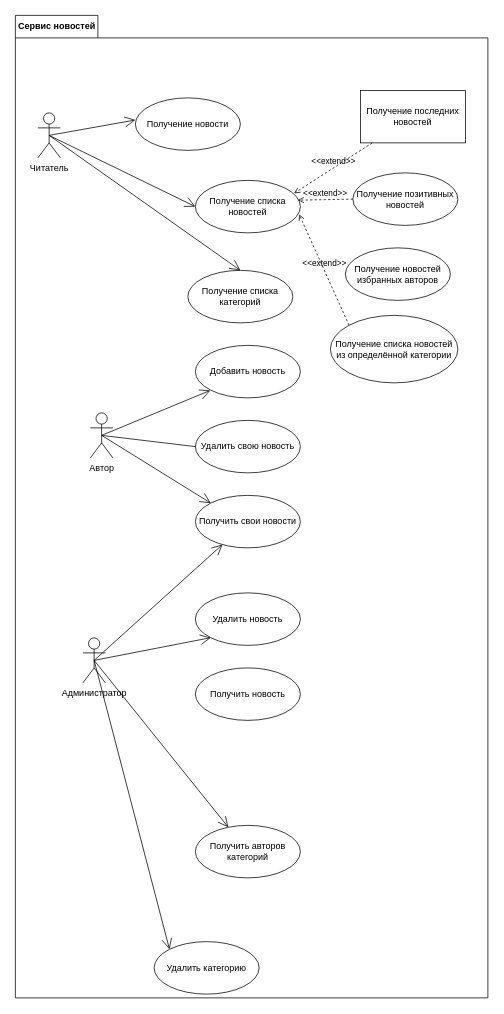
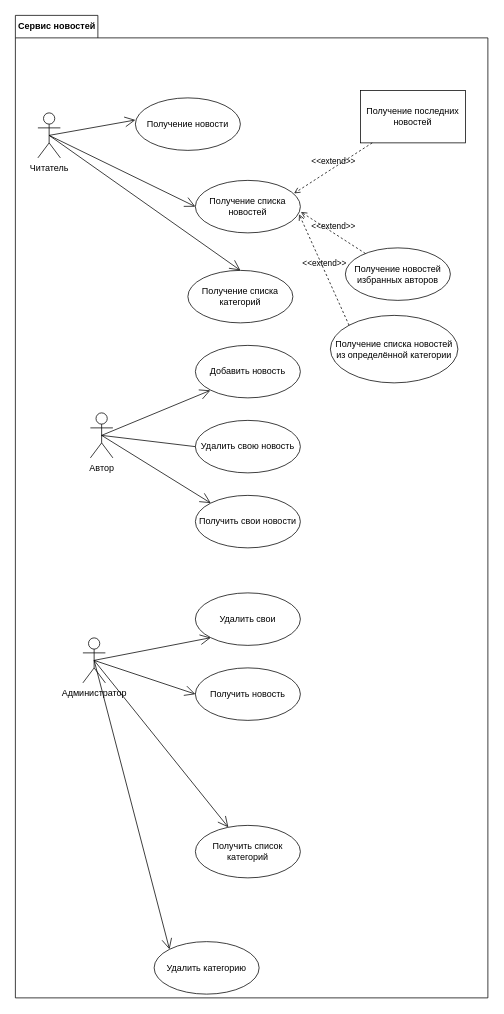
  <mxCell id="0" />
  <mxCell id="1" parent="0" />
  <mxCell id="2" value="Сервис новостей" style="shape=folder;fontStyle=1;tabWidth=110;tabHeight=30;tabPosition=left;html=1;boundedLbl=1;labelInHeader=1;container=1;collapsible=0;recursiveResize=0;fillColor=#FFFFFF;" vertex="1" parent="1"><mxGeometry x="20" y="20" width="630" height="1310" as="geometry" /></mxCell>
  <mxCell id="3" value="Получение списка новостей" style="ellipse;whiteSpace=wrap;html=1;fillColor=#FFFFFF;" vertex="1" parent="2"><mxGeometry x="240" y="220" width="140" height="70" as="geometry" /></mxCell>
- <mxCell id="4" value="Получение позитивных новостей" style="ellipse;whiteSpace=wrap;html=1;fillColor=#FFFFFF;" vertex="1" parent="2"><mxGeometry x="450" y="210" width="140" height="70" as="geometry" /></mxCell>
- <mxCell id="5" value="&amp;lt;&amp;lt;extend&amp;gt;&amp;gt;" style="html=1;verticalAlign=bottom;labelBackgroundColor=none;endArrow=open;endFill=0;dashed=1;exitX=0;exitY=0.5;exitDx=0;exitDy=0;entryX=0.975;entryY=0.377;entryDx=0;entryDy=0;entryPerimeter=0;" edge="1" parent="2" source="4" target="3"><mxGeometry width="160" relative="1" as="geometry"><mxPoint x="230" y="200" as="sourcePoint" /><mxPoint x="381" y="244" as="targetPoint" /></mxGeometry></mxCell>
  <mxCell id="6" value="Получение новостей избранных авторов" style="ellipse;whiteSpace=wrap;html=1;fillColor=#FFFFFF;" vertex="1" parent="2"><mxGeometry x="440" y="310" width="140" height="70" as="geometry" /></mxCell>
  <mxCell id="7" value="Получение последних новостей" style="whiteSpace=wrap;html=1;fillColor=#FFFFFF;rounded=0;" vertex="1" parent="2"><mxGeometry x="460" y="100" width="140" height="70" as="geometry" /></mxCell>
+ <mxCell id="8" value="&amp;lt;&amp;lt;extend&amp;gt;&amp;gt;" style="html=1;verticalAlign=bottom;labelBackgroundColor=none;endArrow=open;endFill=0;dashed=1;entryX=1.005;entryY=0.602;entryDx=0;entryDy=0;entryPerimeter=0;" edge="1" parent="2" source="6" target="3"><mxGeometry width="160" relative="1" as="geometry"><mxPoint x="250" y="210" as="sourcePoint" /><mxPoint x="410" y="220" as="targetPoint" /></mxGeometry></mxCell>
  <mxCell id="9" value="Получение списка категорий" style="ellipse;whiteSpace=wrap;html=1;fillColor=#FFFFFF;" vertex="1" parent="2"><mxGeometry x="230" y="340" width="140" height="70" as="geometry" /></mxCell>
  <mxCell id="10" value="Читатель" style="shape=umlActor;verticalLabelPosition=bottom;verticalAlign=top;html=1;outlineConnect=0;fillColor=#FFFFFF;" vertex="1" parent="2"><mxGeometry x="30" y="130" width="30" height="60" as="geometry" /></mxCell>
  <mxCell id="11" value="" style="endArrow=open;endFill=1;endSize=12;html=1;entryX=0.5;entryY=0;entryDx=0;entryDy=0;exitX=0.5;exitY=0.5;exitDx=0;exitDy=0;exitPerimeter=0;" edge="1" parent="2" source="10" target="9"><mxGeometry width="160" relative="1" as="geometry"><mxPoint x="170" y="290" as="sourcePoint" /><mxPoint x="330" y="290" as="targetPoint" /></mxGeometry></mxCell>
  <mxCell id="12" value="" style="endArrow=open;endFill=1;endSize=12;html=1;exitX=0.5;exitY=0.5;exitDx=0;exitDy=0;exitPerimeter=0;entryX=0;entryY=0.5;entryDx=0;entryDy=0;" edge="1" parent="2" source="10" target="3"><mxGeometry width="160" relative="1" as="geometry"><mxPoint x="40" y="180" as="sourcePoint" /><mxPoint x="190" y="230" as="targetPoint" /></mxGeometry></mxCell>
  <mxCell id="13" value="&amp;lt;&amp;lt;extend&amp;gt;&amp;gt;" style="html=1;verticalAlign=bottom;labelBackgroundColor=none;endArrow=open;endFill=0;dashed=1;entryX=0.94;entryY=0.247;entryDx=0;entryDy=0;entryPerimeter=0;" edge="1" parent="2" source="7" target="3"><mxGeometry width="160" relative="1" as="geometry"><mxPoint x="250" y="210" as="sourcePoint" /><mxPoint x="290" y="240" as="targetPoint" /></mxGeometry></mxCell>
  <mxCell id="14" value="Удалить свою новость" style="ellipse;whiteSpace=wrap;html=1;fillColor=#FFFFFF;" vertex="1" parent="2"><mxGeometry x="240" y="540" width="140" height="70" as="geometry" /></mxCell>
- <mxCell id="15" value="Получить авторов категорий" style="ellipse;whiteSpace=wrap;html=1;fillColor=#FFFFFF;" vertex="1" parent="2"><mxGeometry x="240" y="1080" width="140" height="70" as="geometry" /></mxCell>
+ <mxCell id="15" value="Получить список категорий" style="ellipse;whiteSpace=wrap;html=1;fillColor=#FFFFFF;" vertex="1" parent="2"><mxGeometry x="240" y="1080" width="140" height="70" as="geometry" /></mxCell>
  <mxCell id="16" value="Удалить категорию" style="ellipse;whiteSpace=wrap;html=1;fillColor=#FFFFFF;" vertex="1" parent="2"><mxGeometry x="185" y="1235" width="140" height="70" as="geometry" /></mxCell>
  <mxCell id="17" value="Получение списка новостей из определённой категории" style="ellipse;whiteSpace=wrap;html=1;fillColor=#FFFFFF;" vertex="1" parent="2"><mxGeometry x="420" y="400" width="170" height="90" as="geometry" /></mxCell>
  <mxCell id="18" value="&amp;lt;&amp;lt;extend&amp;gt;&amp;gt;" style="html=1;verticalAlign=bottom;labelBackgroundColor=none;endArrow=open;endFill=0;dashed=1;entryX=0.988;entryY=0.646;entryDx=0;entryDy=0;entryPerimeter=0;exitX=0;exitY=0;exitDx=0;exitDy=0;" edge="1" parent="2" source="17" target="3"><mxGeometry width="160" relative="1" as="geometry"><mxPoint x="430" y="430" as="sourcePoint" /><mxPoint x="420" y="380" as="targetPoint" /></mxGeometry></mxCell>
  <mxCell id="19" value="Получение новости" style="ellipse;whiteSpace=wrap;html=1;fillColor=#FFFFFF;" vertex="1" parent="1"><mxGeometry x="180" y="130" width="140" height="70" as="geometry" /></mxCell>
  <mxCell id="20" value="" style="endArrow=open;endFill=1;endSize=12;html=1;exitX=0.5;exitY=0.5;exitDx=0;exitDy=0;exitPerimeter=0;" edge="1" parent="1" source="10"><mxGeometry width="160" relative="1" as="geometry"><mxPoint x="20" y="159.5" as="sourcePoint" /><mxPoint x="180" y="159.5" as="targetPoint" /></mxGeometry></mxCell>
  <mxCell id="21" value="Автор" style="shape=umlActor;verticalLabelPosition=bottom;verticalAlign=top;html=1;fillColor=#FFFFFF;" vertex="1" parent="1"><mxGeometry x="120" y="550" width="30" height="60" as="geometry" /></mxCell>
  <mxCell id="22" value="Добавить новость" style="ellipse;whiteSpace=wrap;html=1;fillColor=#FFFFFF;" vertex="1" parent="1"><mxGeometry x="260" y="460" width="140" height="70" as="geometry" /></mxCell>
  <mxCell id="23" value="" style="endArrow=open;endFill=1;endSize=12;html=1;exitX=0.5;exitY=0.5;exitDx=0;exitDy=0;exitPerimeter=0;" edge="1" parent="1" source="21"><mxGeometry width="160" relative="1" as="geometry"><mxPoint x="250" y="500" as="sourcePoint" /><mxPoint x="280" y="520" as="targetPoint" /></mxGeometry></mxCell>
  <mxCell id="24" value="Получить свои новости" style="ellipse;whiteSpace=wrap;html=1;fillColor=#FFFFFF;" vertex="1" parent="1"><mxGeometry x="260" y="660" width="140" height="70" as="geometry" /></mxCell>
  <mxCell id="25" value="" style="endArrow=none;endFill=1;endSize=12;html=1;entryX=0;entryY=0.5;entryDx=0;entryDy=0;exitX=0.5;exitY=0.5;exitDx=0;exitDy=0;exitPerimeter=0;" edge="1" parent="1" source="21" target="14"><mxGeometry width="160" relative="1" as="geometry"><mxPoint x="250" y="600" as="sourcePoint" /><mxPoint x="410" y="600" as="targetPoint" /></mxGeometry></mxCell>
  <mxCell id="26" value="" style="endArrow=open;endFill=1;endSize=12;html=1;entryX=0;entryY=0;entryDx=0;entryDy=0;exitX=0.5;exitY=0.5;exitDx=0;exitDy=0;exitPerimeter=0;" edge="1" parent="1" source="21" target="24"><mxGeometry width="160" relative="1" as="geometry"><mxPoint x="250" y="600" as="sourcePoint" /><mxPoint x="410" y="600" as="targetPoint" /></mxGeometry></mxCell>
  <mxCell id="27" value="Администратор" style="shape=umlActor;verticalLabelPosition=bottom;verticalAlign=top;html=1;fillColor=#FFFFFF;" vertex="1" parent="1"><mxGeometry x="110" y="850" width="30" height="60" as="geometry" /></mxCell>
- <mxCell id="28" value="Удалить новость" style="ellipse;whiteSpace=wrap;html=1;fillColor=#FFFFFF;" vertex="1" parent="1"><mxGeometry x="260" y="790" width="140" height="70" as="geometry" /></mxCell>
+ <mxCell id="28" value="Удалить свои" style="ellipse;whiteSpace=wrap;html=1;fillColor=#FFFFFF;" vertex="1" parent="1"><mxGeometry x="260" y="790" width="140" height="70" as="geometry" /></mxCell>
  <mxCell id="29" value="Получить новость" style="ellipse;whiteSpace=wrap;html=1;fillColor=#FFFFFF;" vertex="1" parent="1"><mxGeometry x="260" y="890" width="140" height="70" as="geometry" /></mxCell>
  <mxCell id="30" value="" style="endArrow=open;endFill=1;endSize=12;html=1;exitX=0.5;exitY=0.5;exitDx=0;exitDy=0;exitPerimeter=0;entryX=0;entryY=1;entryDx=0;entryDy=0;" edge="1" parent="1" source="27" target="28"><mxGeometry width="160" relative="1" as="geometry"><mxPoint x="240" y="1010" as="sourcePoint" /><mxPoint x="400" y="1010" as="targetPoint" /></mxGeometry></mxCell>
- <mxCell id="31" value="" style="endArrow=open;endFill=1;endSize=12;html=1;exitX=0.5;exitY=0.5;exitDx=0;exitDy=0;exitPerimeter=0;" edge="1" parent="1" source="27" target="24"><mxGeometry width="160" relative="1" as="geometry"><mxPoint x="130" y="889" as="sourcePoint" /><mxPoint x="420" y="920" as="targetPoint" /></mxGeometry></mxCell>
+ <mxCell id="31" value="" style="endArrow=open;endFill=1;endSize=12;html=1;entryX=0;entryY=0.5;entryDx=0;entryDy=0;exitX=0.5;exitY=0.5;exitDx=0;exitDy=0;exitPerimeter=0;" edge="1" parent="1" source="27" target="29"><mxGeometry width="160" relative="1" as="geometry"><mxPoint x="130" y="889" as="sourcePoint" /><mxPoint x="420" y="920" as="targetPoint" /></mxGeometry></mxCell>
  <mxCell id="32" value="" style="endArrow=open;endFill=1;endSize=12;html=1;exitX=0.5;exitY=0.5;exitDx=0;exitDy=0;exitPerimeter=0;" edge="1" parent="1" source="27" target="15"><mxGeometry width="160" relative="1" as="geometry"><mxPoint x="260" y="1030" as="sourcePoint" /><mxPoint x="420" y="1030" as="targetPoint" /></mxGeometry></mxCell>
  <mxCell id="33" value="" style="endArrow=open;endFill=1;endSize=12;html=1;exitX=0.5;exitY=0.5;exitDx=0;exitDy=0;exitPerimeter=0;entryX=0;entryY=0;entryDx=0;entryDy=0;" edge="1" parent="1" source="27" target="16"><mxGeometry width="160" relative="1" as="geometry"><mxPoint x="130" y="880" as="sourcePoint" /><mxPoint x="390" y="1200" as="targetPoint" /></mxGeometry></mxCell>
